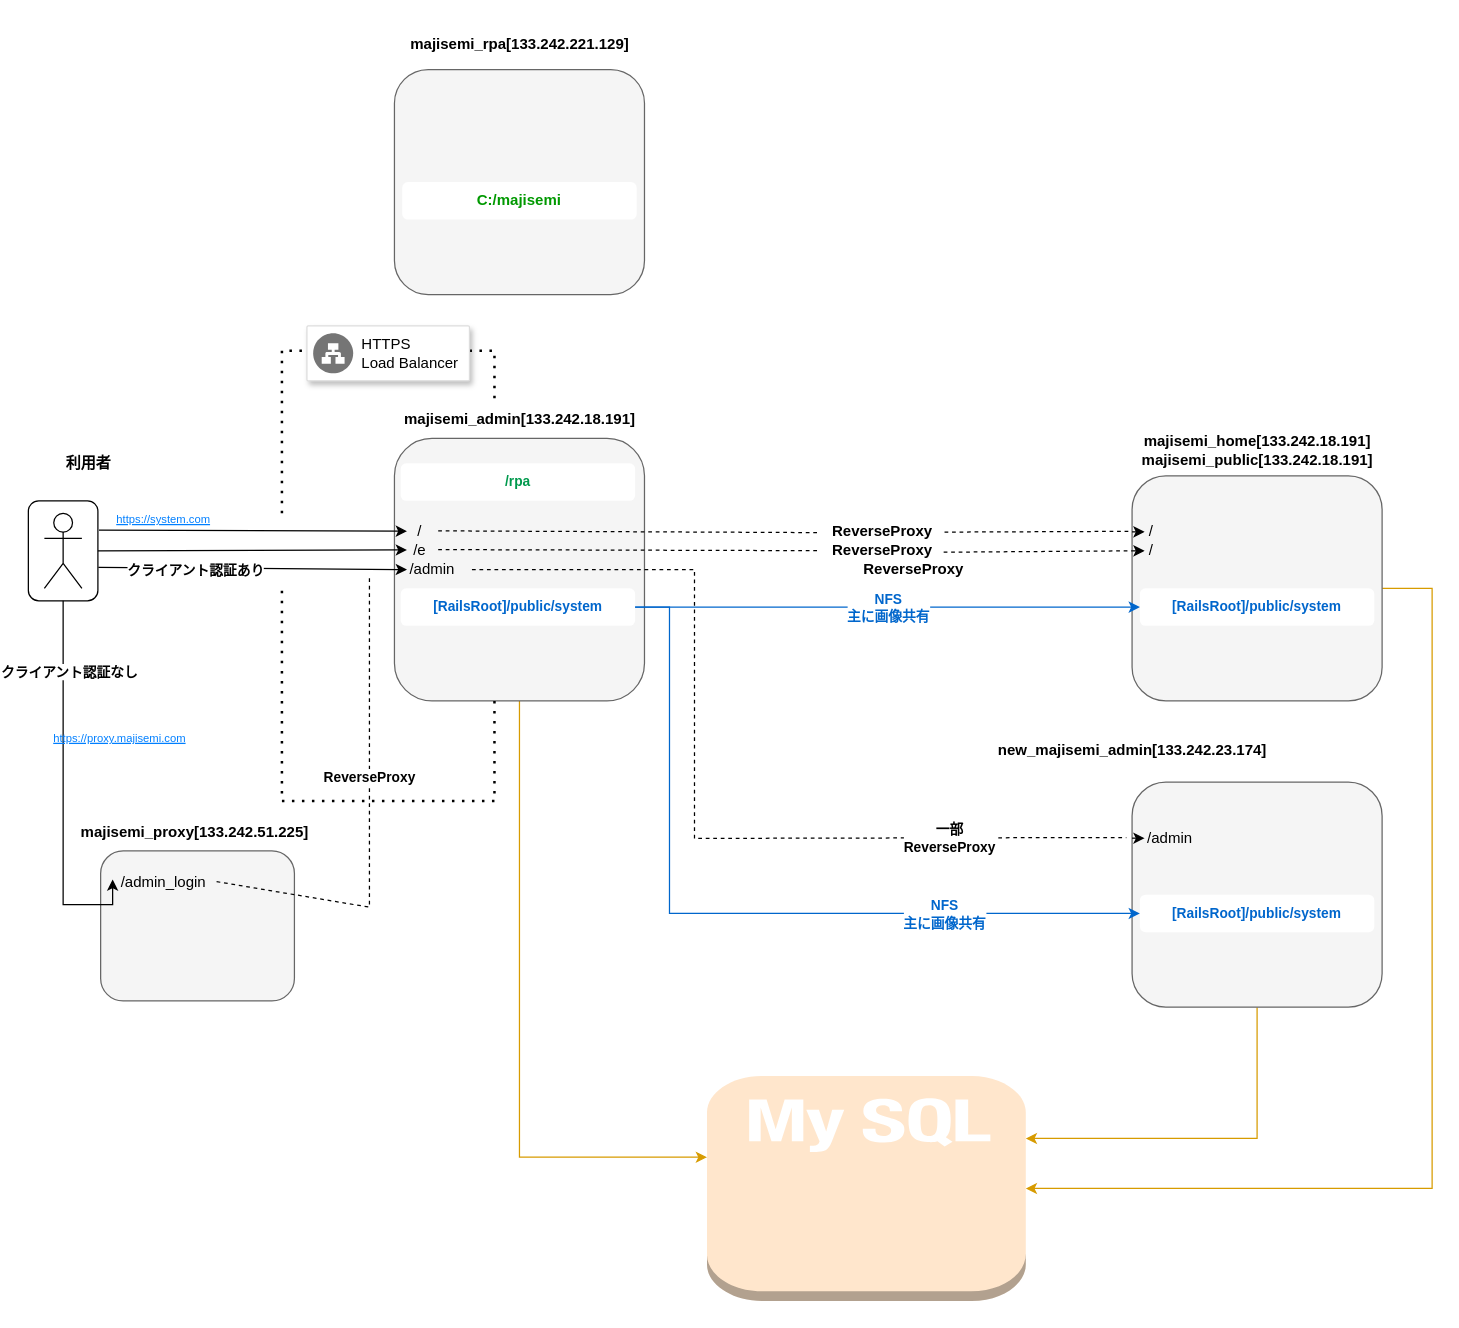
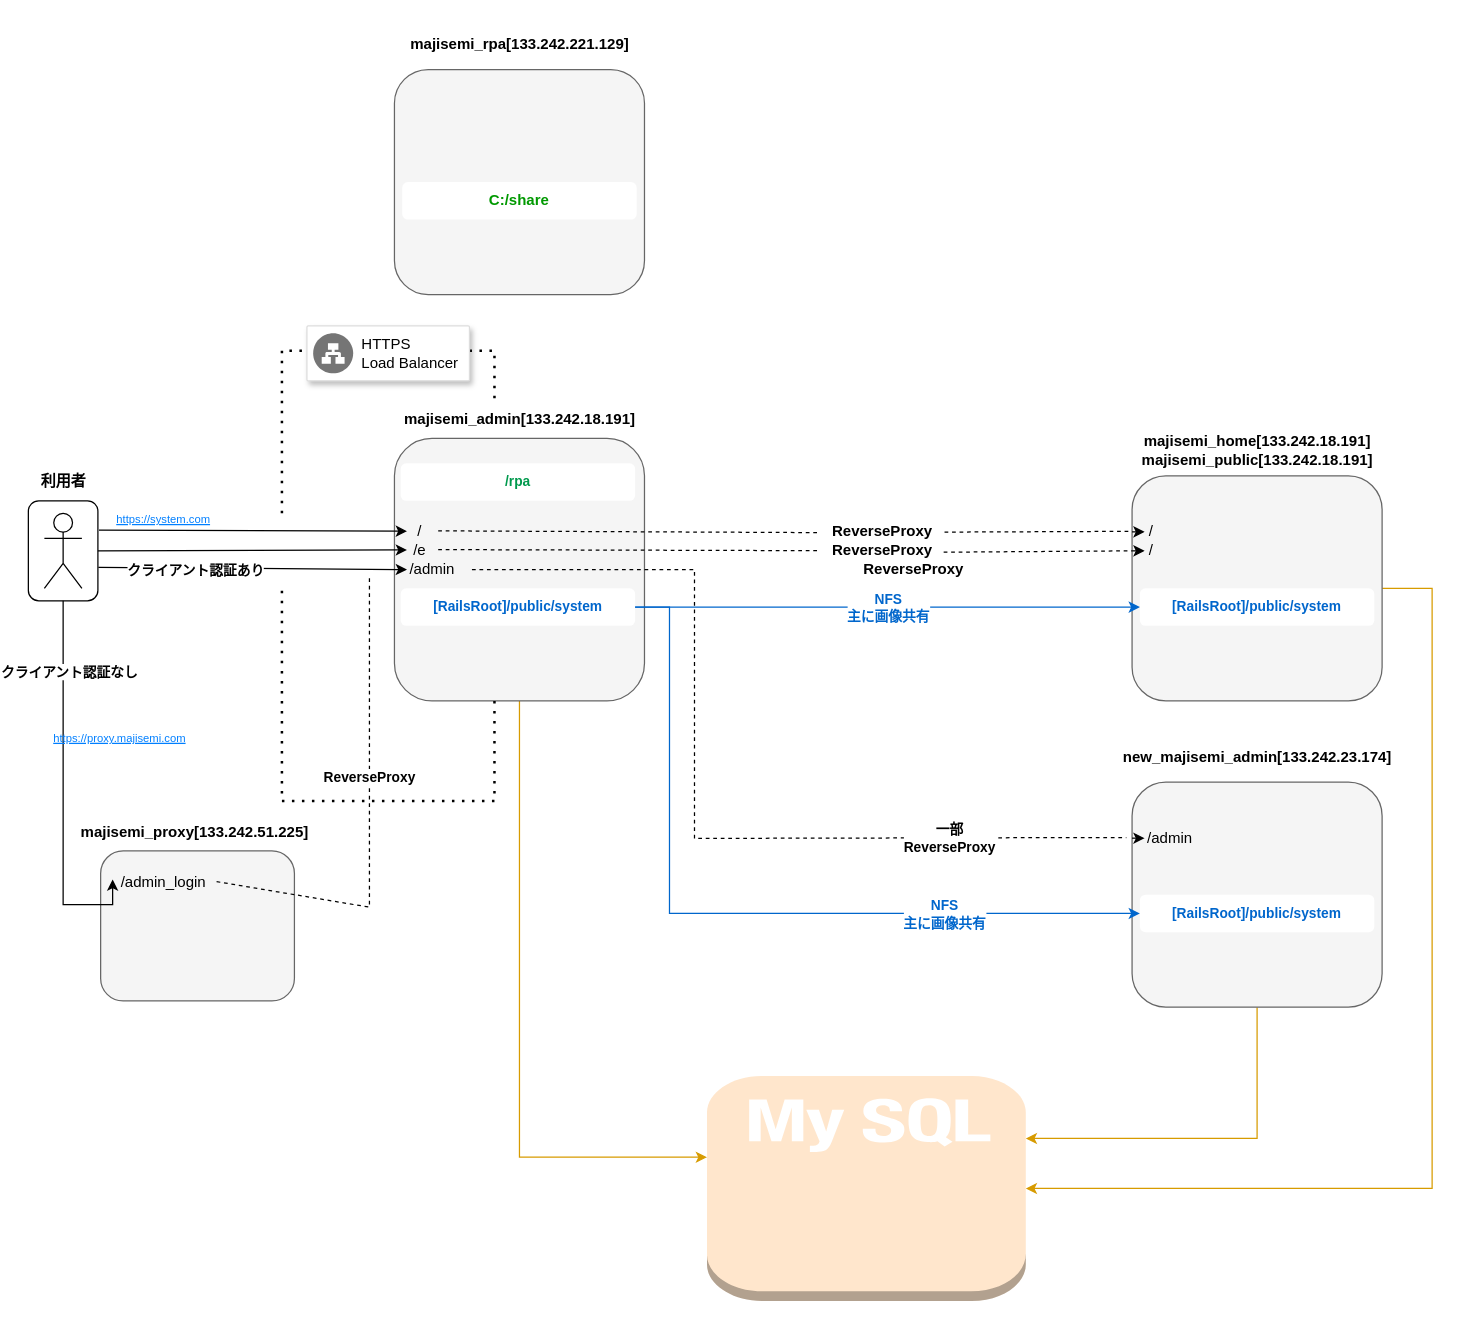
  <mxCell id="0" />
  <mxCell id="1" parent="0" />
  <mxCell id="2" value="" style="rounded=1;whiteSpace=wrap;html=1;fillColor=#f5f5f5;fontColor=#333333;strokeColor=#666666;" vertex="1" parent="1"><mxGeometry x="80" y="680" width="155" height="120" as="geometry" /></mxCell>
  <mxCell id="3" value="" style="rounded=1;whiteSpace=wrap;html=1;" vertex="1" parent="1"><mxGeometry x="22.18" y="400" width="55.63" height="80" as="geometry" /></mxCell>
  <mxCell id="4" style="edgeStyle=orthogonalEdgeStyle;rounded=0;orthogonalLoop=1;jettySize=auto;html=1;exitX=0.5;exitY=1;exitDx=0;exitDy=0;entryX=0.051;entryY=0.428;entryDx=0;entryDy=0;entryPerimeter=0;" edge="1" parent="1" source="3" target="36"><mxGeometry relative="1" as="geometry"><mxPoint x="59.995" y="500" as="sourcePoint" /><mxPoint x="125" y="729.96" as="targetPoint" /><Array as="points"><mxPoint x="50" y="723" /></Array></mxGeometry></mxCell>
  <mxCell id="5" value="&lt;b&gt;クライアント認証なし&lt;/b&gt;" style="edgeLabel;html=1;align=center;verticalAlign=middle;resizable=0;points=[];" vertex="1" connectable="0" parent="4"><mxGeometry x="-0.419" y="-5" relative="1" as="geometry"><mxPoint x="10" y="-32" as="offset" /></mxGeometry></mxCell>
  <mxCell id="6" value="" style="shape=umlActor;verticalLabelPosition=bottom;verticalAlign=top;html=1;outlineConnect=0;fontStyle=1" vertex="1" parent="1"><mxGeometry x="35" y="410" width="30" height="60" as="geometry" /></mxCell>
  <mxCell id="7" value="majisemi_admin[133.242.18.191]" style="text;html=1;align=center;verticalAlign=middle;resizable=0;points=[];autosize=1;strokeColor=none;fillColor=none;fontStyle=1" vertex="1" parent="1"><mxGeometry x="315" y="320" width="200" height="30" as="geometry" /></mxCell>
  <mxCell id="8" style="edgeStyle=orthogonalEdgeStyle;rounded=0;orthogonalLoop=1;jettySize=auto;html=1;fillColor=#ffe6cc;strokeColor=#d79b00;" edge="1" parent="1" source="9" target="60"><mxGeometry relative="1" as="geometry"><Array as="points"><mxPoint x="415" y="925" /></Array></mxGeometry></mxCell>
  <mxCell id="9" value="" style="rounded=1;whiteSpace=wrap;html=1;fillColor=#f5f5f5;fontColor=#333333;strokeColor=#666666;" vertex="1" parent="1"><mxGeometry x="315" y="350" width="200" height="210" as="geometry" /></mxCell>
  <mxCell id="10" value="" style="endArrow=classic;html=1;rounded=0;entryX=0.077;entryY=0.308;entryDx=0;entryDy=0;entryPerimeter=0;exitX=1.016;exitY=0.293;exitDx=0;exitDy=0;exitPerimeter=0;" edge="1" parent="1" source="3"><mxGeometry width="50" height="50" relative="1" as="geometry"><mxPoint x="75" y="424" as="sourcePoint" /><mxPoint x="325.015" y="424.24" as="targetPoint" /></mxGeometry></mxCell>
  <mxCell id="11" value="/" style="text;html=1;align=center;verticalAlign=middle;resizable=0;points=[];autosize=1;strokeColor=none;fillColor=none;" vertex="1" parent="1"><mxGeometry x="320" y="410" width="30" height="30" as="geometry" /></mxCell>
  <mxCell id="12" value="" style="endArrow=classic;html=1;rounded=0;entryX=0.077;entryY=0.308;entryDx=0;entryDy=0;entryPerimeter=0;exitX=1;exitY=0.5;exitDx=0;exitDy=0;" edge="1" parent="1" source="3"><mxGeometry width="50" height="50" relative="1" as="geometry"><mxPoint x="85" y="439" as="sourcePoint" /><mxPoint x="325.015" y="439.24" as="targetPoint" /></mxGeometry></mxCell>
  <mxCell id="13" value="/e" style="text;html=1;align=center;verticalAlign=middle;resizable=0;points=[];autosize=1;strokeColor=none;fillColor=none;" vertex="1" parent="1"><mxGeometry x="320" y="425" width="30" height="30" as="geometry" /></mxCell>
  <mxCell id="14" value="/admin" style="text;html=1;align=center;verticalAlign=middle;resizable=0;points=[];autosize=1;strokeColor=none;fillColor=none;" vertex="1" parent="1"><mxGeometry x="315" y="440" width="60" height="30" as="geometry" /></mxCell>
  <mxCell id="15" value="" style="endArrow=none;dashed=1;html=1;rounded=0;entryX=0.004;entryY=0.014;entryDx=0;entryDy=0;entryPerimeter=0;" edge="1" parent="1" target="23"><mxGeometry width="50" height="50" relative="1" as="geometry"><mxPoint x="350" y="424" as="sourcePoint" /><mxPoint x="555" y="424" as="targetPoint" /></mxGeometry></mxCell>
  <mxCell id="16" value="ReverseProxy" style="text;html=1;align=center;verticalAlign=middle;resizable=0;points=[];autosize=1;strokeColor=none;fillColor=none;fontStyle=1" vertex="1" parent="1"><mxGeometry x="655" y="410" width="100" height="30" as="geometry" /></mxCell>
  <mxCell id="17" style="edgeStyle=orthogonalEdgeStyle;rounded=0;orthogonalLoop=1;jettySize=auto;html=1;fillColor=#ffe6cc;strokeColor=#d79b00;entryX=1;entryY=0.5;entryDx=0;entryDy=0;entryPerimeter=0;" edge="1" parent="1" source="18" target="60"><mxGeometry relative="1" as="geometry"><mxPoint x="825" y="950" as="targetPoint" /><Array as="points"><mxPoint x="1145" y="470" /><mxPoint x="1145" y="950" /></Array></mxGeometry></mxCell>
  <mxCell id="18" value="" style="rounded=1;whiteSpace=wrap;html=1;fillColor=#f5f5f5;fontColor=#333333;strokeColor=#666666;" vertex="1" parent="1"><mxGeometry x="905" y="380" width="200" height="180" as="geometry" /></mxCell>
  <mxCell id="19" value="" style="endArrow=none;dashed=1;html=1;rounded=0;entryX=-0.072;entryY=0.48;entryDx=0;entryDy=0;entryPerimeter=0;" edge="1" parent="1" target="21"><mxGeometry width="50" height="50" relative="1" as="geometry"><mxPoint x="755" y="425" as="sourcePoint" /><mxPoint x="675" y="425" as="targetPoint" /></mxGeometry></mxCell>
  <mxCell id="20" value="" style="endArrow=classic;html=1;rounded=0;" edge="1" parent="1"><mxGeometry width="50" height="50" relative="1" as="geometry"><mxPoint x="905" y="424.81" as="sourcePoint" /><mxPoint x="915" y="424.81" as="targetPoint" /></mxGeometry></mxCell>
  <mxCell id="21" value="/" style="text;html=1;align=center;verticalAlign=middle;resizable=0;points=[];autosize=1;strokeColor=none;fillColor=none;" vertex="1" parent="1"><mxGeometry x="905" y="410" width="30" height="30" as="geometry" /></mxCell>
  <mxCell id="22" value="" style="endArrow=none;dashed=1;html=1;rounded=0;" edge="1" parent="1" target="23"><mxGeometry width="50" height="50" relative="1" as="geometry"><mxPoint x="350" y="439" as="sourcePoint" /><mxPoint x="555" y="439" as="targetPoint" /></mxGeometry></mxCell>
  <mxCell id="23" value="ReverseProxy" style="text;html=1;align=center;verticalAlign=middle;resizable=0;points=[];autosize=1;strokeColor=none;fillColor=none;fontStyle=1;spacingTop=0;spacing=2;spacingRight=0;" vertex="1" parent="1"><mxGeometry x="655" y="425" width="100" height="30" as="geometry" /></mxCell>
  <mxCell id="24" value="" style="endArrow=none;dashed=1;html=1;rounded=0;entryX=0;entryY=0.5;entryDx=0;entryDy=0;entryPerimeter=0;exitX=0.993;exitY=0.536;exitDx=0;exitDy=0;exitPerimeter=0;" edge="1" parent="1" source="23" target="25"><mxGeometry width="50" height="50" relative="1" as="geometry"><mxPoint x="765" y="440" as="sourcePoint" /><mxPoint x="675" y="440" as="targetPoint" /></mxGeometry></mxCell>
  <mxCell id="25" value="/" style="text;html=1;align=center;verticalAlign=middle;resizable=0;points=[];autosize=1;strokeColor=none;fillColor=none;" vertex="1" parent="1"><mxGeometry x="905" y="425" width="30" height="30" as="geometry" /></mxCell>
  <mxCell id="26" value="" style="endArrow=classic;html=1;rounded=0;" edge="1" parent="1"><mxGeometry width="50" height="50" relative="1" as="geometry"><mxPoint x="905" y="440" as="sourcePoint" /><mxPoint x="915" y="440" as="targetPoint" /></mxGeometry></mxCell>
  <mxCell id="27" value="majisemi_home[133.242.18.191]&lt;br&gt;majisemi_public[133.242.18.191]" style="text;html=1;align=center;verticalAlign=middle;resizable=0;points=[];autosize=1;strokeColor=none;fillColor=none;fontStyle=1" vertex="1" parent="1"><mxGeometry x="905" y="340" width="200" height="40" as="geometry" /></mxCell>
  <mxCell id="28" value="" style="endArrow=classic;html=1;rounded=0;exitX=1.007;exitY=0.665;exitDx=0;exitDy=0;exitPerimeter=0;" edge="1" parent="1" source="3"><mxGeometry relative="1" as="geometry"><mxPoint x="75" y="455" as="sourcePoint" /><mxPoint x="325" y="455" as="targetPoint" /></mxGeometry></mxCell>
  <mxCell id="29" value="クライアント認証あり" style="edgeLabel;resizable=0;html=1;;align=center;verticalAlign=middle;fontStyle=1" connectable="0" vertex="1" parent="28"><mxGeometry relative="1" as="geometry"><mxPoint x="-46" y="1" as="offset" /></mxGeometry></mxCell>
  <mxCell id="30" value="&lt;font style=&quot;font-size: 11px;&quot;&gt;[RailsRoot]/public/system&lt;/font&gt;" style="rounded=1;whiteSpace=wrap;html=1;strokeColor=none;fontColor=#0066CC;fontStyle=1" vertex="1" parent="1"><mxGeometry x="320" y="470" width="187.5" height="30" as="geometry" /></mxCell>
  <mxCell id="31" value="&lt;font style=&quot;font-size: 11px;&quot;&gt;[RailsRoot]/public/system&lt;/font&gt;" style="rounded=1;whiteSpace=wrap;html=1;strokeColor=none;fontColor=#0066CC;fontStyle=1" vertex="1" parent="1"><mxGeometry x="911.25" y="470" width="187.5" height="30" as="geometry" /></mxCell>
  <mxCell id="32" value="" style="endArrow=classic;html=1;rounded=0;exitX=1;exitY=0.5;exitDx=0;exitDy=0;entryX=0;entryY=0.5;entryDx=0;entryDy=0;strokeColor=#0066CC;" edge="1" parent="1" source="30" target="31"><mxGeometry relative="1" as="geometry"><mxPoint x="515" y="480" as="sourcePoint" /><mxPoint x="615" y="480" as="targetPoint" /></mxGeometry></mxCell>
  <mxCell id="33" value="&lt;font style=&quot;color: rgb(0, 102, 204);&quot;&gt;NFS&lt;br&gt;主に画像共有&lt;/font&gt;" style="edgeLabel;resizable=0;html=1;;align=center;verticalAlign=middle;fontStyle=1" connectable="0" vertex="1" parent="32"><mxGeometry relative="1" as="geometry" /></mxCell>
  <mxCell id="34" value=" majisemi_proxy[133.242.51.225]" style="text;html=1;align=center;verticalAlign=middle;resizable=0;points=[];autosize=1;strokeColor=none;fillColor=none;fontStyle=1" vertex="1" parent="1"><mxGeometry x="55" y="650" width="200" height="30" as="geometry" /></mxCell>
- <mxCell id="35" value="利用者" style="text;html=1;align=center;verticalAlign=middle;resizable=0;points=[];autosize=1;strokeColor=none;fillColor=none;fontStyle=1" vertex="1" parent="1"><mxGeometry x="40" y="355" width="60" height="30" as="geometry" /></mxCell>
+ <mxCell id="35" value="利用者" style="text;html=1;align=center;verticalAlign=middle;resizable=0;points=[];autosize=1;strokeColor=none;fillColor=none;fontStyle=1" vertex="1" parent="1"><mxGeometry x="20" y="370" width="60" height="30" as="geometry" /></mxCell>
  <mxCell id="36" value="/admin_login" style="text;html=1;align=center;verticalAlign=middle;resizable=0;points=[];autosize=1;strokeColor=none;fillColor=none;" vertex="1" parent="1"><mxGeometry x="85" y="690" width="90" height="30" as="geometry" /></mxCell>
  <mxCell id="37" value="" style="endArrow=none;dashed=1;html=1;rounded=0;exitX=0.975;exitY=0.486;exitDx=0;exitDy=0;exitPerimeter=0;" edge="1" parent="1" source="36"><mxGeometry width="50" height="50" relative="1" as="geometry"><mxPoint x="235" y="740" as="sourcePoint" /><mxPoint x="295" y="460" as="targetPoint" /><Array as="points"><mxPoint x="295" y="725" /></Array></mxGeometry></mxCell>
  <mxCell id="38" value="&lt;b&gt;ReverseProxy&lt;/b&gt;" style="edgeLabel;html=1;align=center;verticalAlign=middle;resizable=0;points=[];" vertex="1" connectable="0" parent="37"><mxGeometry x="0.034" y="1" relative="1" as="geometry"><mxPoint y="-27" as="offset" /></mxGeometry></mxCell>
  <mxCell id="39" value="" style="endArrow=none;dashed=1;html=1;dashPattern=1 3;strokeWidth=2;rounded=0;" edge="1" parent="1"><mxGeometry width="50" height="50" relative="1" as="geometry"><mxPoint x="395" y="560" as="sourcePoint" /><mxPoint x="225" y="470" as="targetPoint" /><Array as="points"><mxPoint x="395" y="640" /><mxPoint x="225" y="640" /></Array></mxGeometry></mxCell>
  <mxCell id="40" value="" style="endArrow=none;dashed=1;html=1;dashPattern=1 3;strokeWidth=2;rounded=0;" edge="1" parent="1"><mxGeometry width="50" height="50" relative="1" as="geometry"><mxPoint x="225" y="410" as="sourcePoint" /><mxPoint x="395" y="320" as="targetPoint" /><Array as="points"><mxPoint x="225" y="280" /><mxPoint x="395" y="280" /></Array></mxGeometry></mxCell>
  <mxCell id="41" value="" style="strokeColor=#dddddd;shadow=1;strokeWidth=1;rounded=1;absoluteArcSize=1;arcSize=2;" vertex="1" parent="1"><mxGeometry x="245" y="260" width="130" height="44" as="geometry" /></mxCell>
  <mxCell id="42" value="HTTPS&#10;Load Balancer" style="sketch=0;dashed=0;connectable=0;html=1;fillColor=#757575;strokeColor=none;shape=mxgraph.gcp2.network_load_balancer;part=1;labelPosition=right;verticalLabelPosition=middle;align=left;verticalAlign=middle;spacingLeft=5;fontSize=12;" vertex="1" parent="41"><mxGeometry y="0.5" width="32" height="32" relative="1" as="geometry"><mxPoint x="5" y="-16" as="offset" /></mxGeometry></mxCell>
  <mxCell id="43" style="edgeStyle=orthogonalEdgeStyle;rounded=0;orthogonalLoop=1;jettySize=auto;html=1;fillColor=#ffe6cc;strokeColor=#d79b00;" edge="1" parent="1" source="44" target="60"><mxGeometry relative="1" as="geometry"><mxPoint x="825" y="920" as="targetPoint" /><Array as="points"><mxPoint x="1005" y="910" /></Array></mxGeometry></mxCell>
  <mxCell id="44" value="" style="rounded=1;whiteSpace=wrap;html=1;fillColor=#f5f5f5;fontColor=#333333;strokeColor=#666666;" vertex="1" parent="1"><mxGeometry x="905" y="625" width="200" height="180" as="geometry" /></mxCell>
  <mxCell id="45" value="" style="endArrow=classic;html=1;rounded=0;" edge="1" parent="1"><mxGeometry width="50" height="50" relative="1" as="geometry"><mxPoint x="905" y="669.81" as="sourcePoint" /><mxPoint x="915" y="669.81" as="targetPoint" /></mxGeometry></mxCell>
  <mxCell id="46" value="/admin" style="text;html=1;align=center;verticalAlign=middle;resizable=0;points=[];autosize=1;strokeColor=none;fillColor=none;" vertex="1" parent="1"><mxGeometry x="905" y="655" width="60" height="30" as="geometry" /></mxCell>
- <mxCell id="47" value="new_majisemi_admin[133.242.23.174]" style="text;html=1;align=center;verticalAlign=middle;resizable=0;points=[];autosize=1;strokeColor=none;fillColor=none;fontStyle=1" vertex="1" parent="1"><mxGeometry x="790" y="585" width="230" height="30" as="geometry" /></mxCell>
+ <mxCell id="47" value="new_majisemi_admin[133.242.23.174]" style="text;html=1;align=center;verticalAlign=middle;resizable=0;points=[];autosize=1;strokeColor=none;fillColor=none;fontStyle=1" vertex="1" parent="1"><mxGeometry x="890" y="590" width="230" height="30" as="geometry" /></mxCell>
  <mxCell id="48" value="&lt;font style=&quot;font-size: 11px;&quot;&gt;[RailsRoot]/public/system&lt;/font&gt;" style="rounded=1;whiteSpace=wrap;html=1;strokeColor=none;fontColor=#0066CC;fontStyle=1" vertex="1" parent="1"><mxGeometry x="911.25" y="715" width="187.5" height="30" as="geometry" /></mxCell>
  <mxCell id="49" value="" style="endArrow=none;dashed=1;html=1;rounded=0;entryX=-0.076;entryY=0.476;entryDx=0;entryDy=0;entryPerimeter=0;" edge="1" parent="1" target="46"><mxGeometry width="50" height="50" relative="1" as="geometry"><mxPoint x="377" y="455" as="sourcePoint" /><mxPoint x="875" y="680" as="targetPoint" /><Array as="points"><mxPoint x="555" y="455" /><mxPoint x="555" y="670" /></Array></mxGeometry></mxCell>
  <mxCell id="50" value="&lt;b&gt;一部&lt;br&gt;ReverseProxy&lt;/b&gt;" style="edgeLabel;html=1;align=center;verticalAlign=middle;resizable=0;points=[];" vertex="1" connectable="0" parent="49"><mxGeometry x="0.231" y="2" relative="1" as="geometry"><mxPoint x="142" y="2" as="offset" /></mxGeometry></mxCell>
  <mxCell id="51" value="ReverseProxy" style="text;html=1;align=center;verticalAlign=middle;resizable=0;points=[];autosize=1;strokeColor=none;fillColor=none;fontStyle=1;spacingTop=0;spacing=2;spacingRight=0;" vertex="1" parent="1"><mxGeometry x="680" y="440" width="100" height="30" as="geometry" /></mxCell>
  <mxCell id="52" value="" style="endArrow=classic;html=1;rounded=0;exitX=1;exitY=0.5;exitDx=0;exitDy=0;entryX=0;entryY=0.5;entryDx=0;entryDy=0;strokeColor=#0066CC;" edge="1" parent="1" source="30" target="48"><mxGeometry relative="1" as="geometry"><mxPoint x="502" y="739.17" as="sourcePoint" /><mxPoint x="905" y="739.17" as="targetPoint" /><Array as="points"><mxPoint x="535" y="485" /><mxPoint x="535" y="730" /></Array></mxGeometry></mxCell>
  <mxCell id="53" value="&lt;font style=&quot;color: rgb(0, 102, 204);&quot;&gt;NFS&lt;br&gt;主に画像共有&lt;/font&gt;" style="edgeLabel;resizable=0;html=1;;align=center;verticalAlign=middle;fontStyle=1" connectable="0" vertex="1" parent="52"><mxGeometry relative="1" as="geometry"><mxPoint x="168" as="offset" /></mxGeometry></mxCell>
  <mxCell id="54" value="" style="rounded=1;whiteSpace=wrap;html=1;fillColor=#f5f5f5;fontColor=#333333;strokeColor=#666666;" vertex="1" parent="1"><mxGeometry x="315" y="55" width="200" height="180" as="geometry" /></mxCell>
  <mxCell id="55" value="majisemi_rpa[133.242.221.129]" style="text;html=1;align=center;verticalAlign=middle;resizable=0;points=[];autosize=1;strokeColor=none;fillColor=none;fontStyle=1" vertex="1" parent="1"><mxGeometry x="320" y="20" width="190" height="30" as="geometry" /></mxCell>
- <mxCell id="56" value="C:/majisemi" style="rounded=1;whiteSpace=wrap;html=1;strokeColor=none;fontColor=#009900;fontStyle=1" vertex="1" parent="1"><mxGeometry x="321.25" y="145" width="187.5" height="30" as="geometry" /></mxCell>
+ <mxCell id="56" value="C:/share" style="rounded=1;whiteSpace=wrap;html=1;strokeColor=none;fontColor=#009900;fontStyle=1" vertex="1" parent="1"><mxGeometry x="321.25" y="145" width="187.5" height="30" as="geometry" /></mxCell>
  <mxCell id="57" value="&lt;span style=&quot;font-size: 11px;&quot;&gt;/rpa&lt;/span&gt;" style="rounded=1;whiteSpace=wrap;html=1;strokeColor=none;fontColor=#00994D;fontStyle=1" vertex="1" parent="1"><mxGeometry x="320" y="370" width="187.5" height="30" as="geometry" /></mxCell>
  <mxCell id="58" value="&lt;font&gt;https://system.com&lt;/font&gt;" style="text;html=1;align=center;verticalAlign=middle;resizable=0;points=[];autosize=1;strokeColor=none;fillColor=none;fontStyle=4;fontColor=#007FFF;fontSize=9;" vertex="1" parent="1"><mxGeometry x="75" y="405" width="110" height="20" as="geometry" /></mxCell>
  <mxCell id="59" value="&lt;font&gt;https://proxy.majisemi.com&lt;/font&gt;" style="text;html=1;align=center;verticalAlign=middle;resizable=0;points=[];autosize=1;strokeColor=none;fillColor=none;fontStyle=4;fontColor=#007FFF;fontSize=9;" vertex="1" parent="1"><mxGeometry x="30" y="580" width="130" height="20" as="geometry" /></mxCell>
  <mxCell id="60" value="" style="outlineConnect=0;dashed=0;verticalLabelPosition=bottom;verticalAlign=top;align=center;html=1;shape=mxgraph.aws3.mysql_db_instance_2;fillColor=#ffe6cc;strokeColor=#d79b00;" vertex="1" parent="1"><mxGeometry x="565" y="860" width="255" height="180" as="geometry" /></mxCell>
